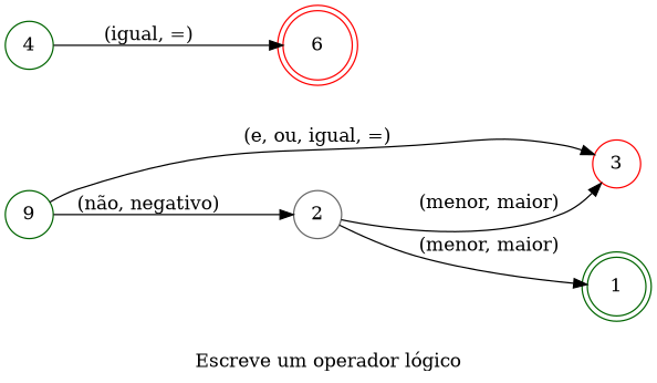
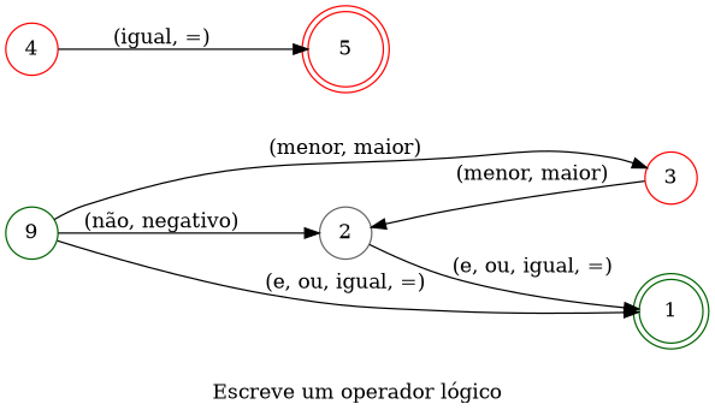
  digraph {
    alias=true
    desc="Escreve um operador lógico (===, !==, &&, ||, >, <, >=, <=) pensando para ser usado com expressões"
    examples="\n      e,\n      ou,\n      igual,\n      menor que,\n      maior que,\n      menor ou igual a,\n      maior ou igual a,\n      não igual,\n      negativo igual,\n      não e,\n      não ou\n    "
    label="Escreve um operador lógico"
    lang="pt-BR"
    langName="Português"
    rankdir=LR
    title="Escreve um operador lógico"
    node [color=red shape=circle]
    edge [store=logicalOperator]
    n1 [color=darkgreen label=9]
    2 [color=gray40]
    1 [color=darkgreen shape=doublecircle]
    3
-   5 [shape=doublecircle label=6]
-   4 [color=darkgreen]
+   5 [shape=doublecircle]
+   4
    subgraph sub_1 {
      n1
      2
    }
    subgraph sub_2 {
      n1
      2
    }
    n1 -> 2 [label="(não, negativo)" normalizer=boolean store=isNegative]
-   n1 -> 3 [disableSpellcheck=true label="(e, ou, igual, =)" store=inequalityOperator]
-   2 -> 1 [label="(menor, maior)"]
-   2 -> 3 [disableSpellcheck=true label="(menor, maior)" store=inequalityOperator]
+   n1 -> 1 [label="(e, ou, igual, =)"]
+   n1 -> 3 [disableSpellcheck=true label="(menor, maior)" store=inequalityOperator]
+   2 -> 1 [label="(e, ou, igual, =)"]
+   3 -> 2 [disableSpellcheck=true label="(menor, maior)" store=inequalityOperator]
    4 -> 5 [label="(igual, =)" normalizer=boolean store=orEqual]
  }
